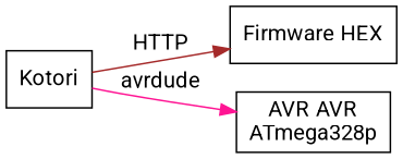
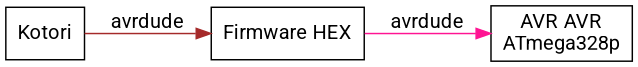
  digraph {
    fontname=Roboto
    rankdir=LR
    ranksep=0.5
    node [fontname=Roboto shape=box]
    edge [fontname=Roboto]
    n1 [label=Kotori]
    n2 [label="Firmware HEX"]
    n3 [label="AVR AVR\nATmega328p"]
-   n1 -> n2 [color=brown label=HTTP]
-   n1 -> n3 [color=deeppink label=avrdude]
+   n1 -> n2 [color=brown label=avrdude]
+   n2 -> n3 [color=deeppink label=avrdude]
  }
